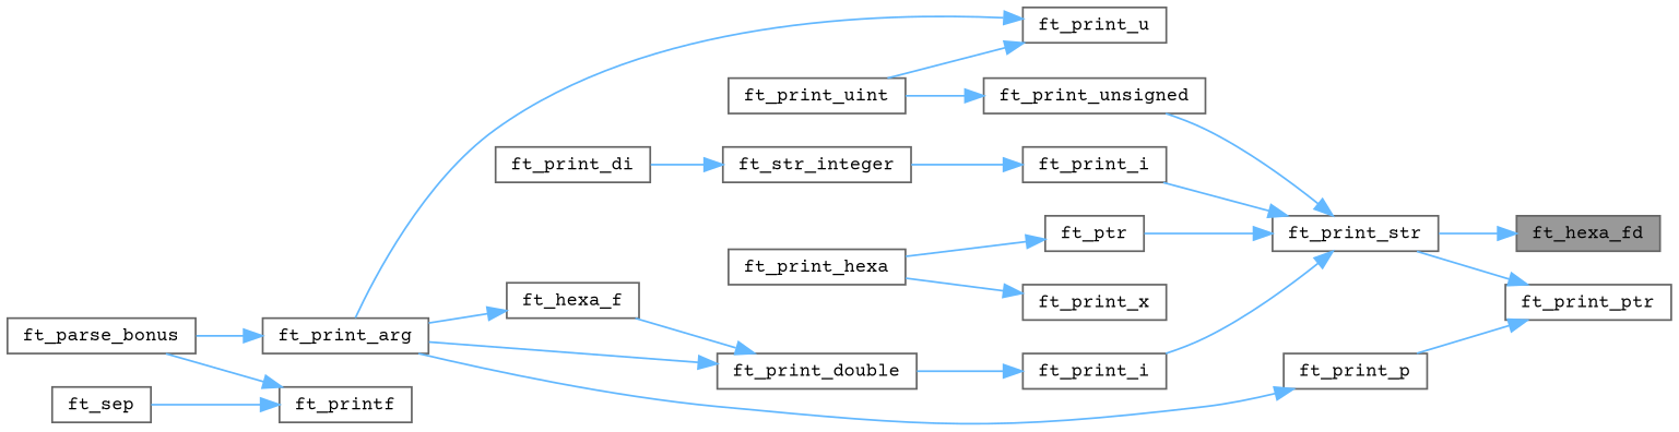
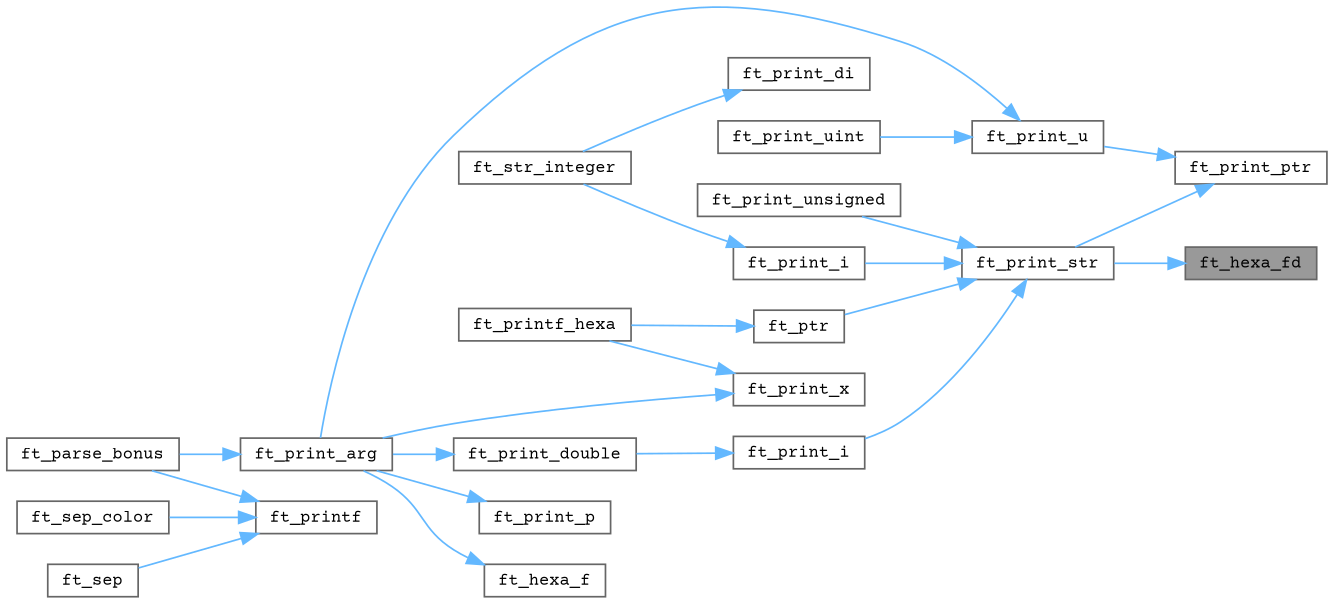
  digraph {
    fontname="Courier Prime"
    rankdir=RL
    node [color=grey40 fillcolor=white fontname="Courier Prime" fontsize=10 shape=box style=filled]
    edge [color=steelblue1 dir=back fontname="Courier Prime" fontsize=10 labelfontname=Helvetica labelfontsize=10 style=solid]
    n1 [color=gray40 fillcolor=grey60 fontcolor=black height=0.2 label=ft_hexa_fd width=0.4]
    n2 [height=0.2 label=ft_print_str width=0.4]
    n3 [height=0.2 label=ft_print_i width=0.4]
    n4 [height=0.2 label=ft_print_i width=0.4]
    n5 [height=0.2 label=ft_print_unsigned width=0.4]
    n6 [height=0.2 label=ft_ptr width=0.4]
    n7 [height=0.2 label=ft_str_integer width=0.4]
    n8 [height=0.2 label=ft_print_double width=0.4]
    n9 [height=0.2 label=ft_print_ptr width=0.4]
    n10 [height=0.2 label=ft_print_p width=0.4]
    n11 [height=0.2 label=ft_print_uint width=0.4]
-   n12 [height=0.2 label=ft_print_hexa width=0.4]
+   n12 [height=0.2 label=ft_printf_hexa width=0.4]
    n13 [height=0.2 label=ft_print_di width=0.4]
    n14 [height=0.2 label=ft_print_arg width=0.4]
    n15 [height=0.2 label=ft_parse_bonus width=0.4]
    n16 [height=0.2 label=ft_printf width=0.4]
    n17 [height=0.2 label=ft_sep width=0.4]
+   n18 [height=0.2 label=ft_sep_color width=0.4]
    n19 [height=0.2 label=ft_hexa_f width=0.4]
    n20 [height=0.2 label=ft_print_u width=0.4]
    n21 [height=0.2 label=ft_print_x width=0.4]
    n1 -> n2
    n2 -> n3
    n2 -> n4
    n2 -> n5
    n2 -> n6
    n3 -> n7
    n4 -> n8
-   n5 -> n11
    n6 -> n12
-   n7 -> n13
+   n13 -> n7
    n8 -> n14
-   n8 -> n19
    n9 -> n2
-   n9 -> n10
+   n9 -> n20
    n10 -> n14
    n14 -> n15
    n16 -> n15
    n16 -> n17
+   n16 -> n18
    n19 -> n14
    n20 -> n11
    n20 -> n14
    n21 -> n12
+   n21 -> n14
  }
